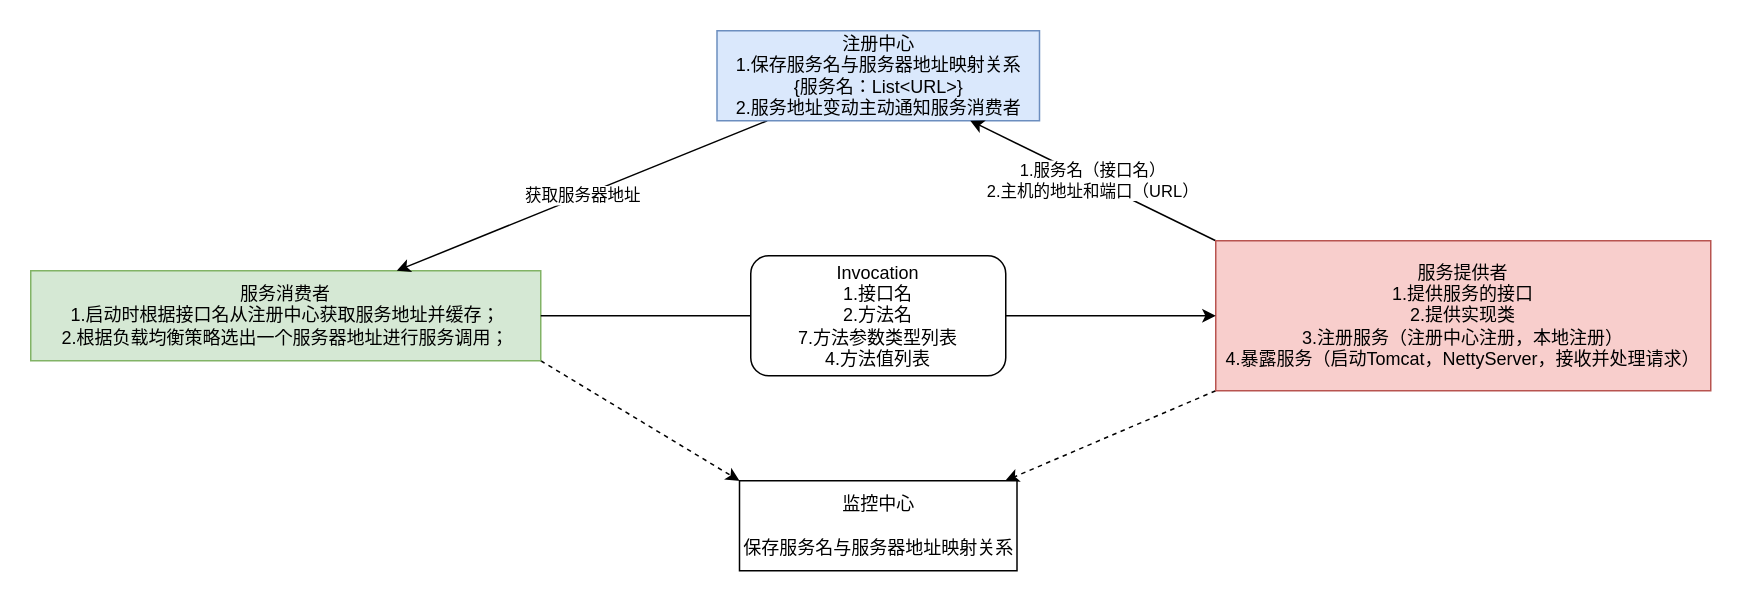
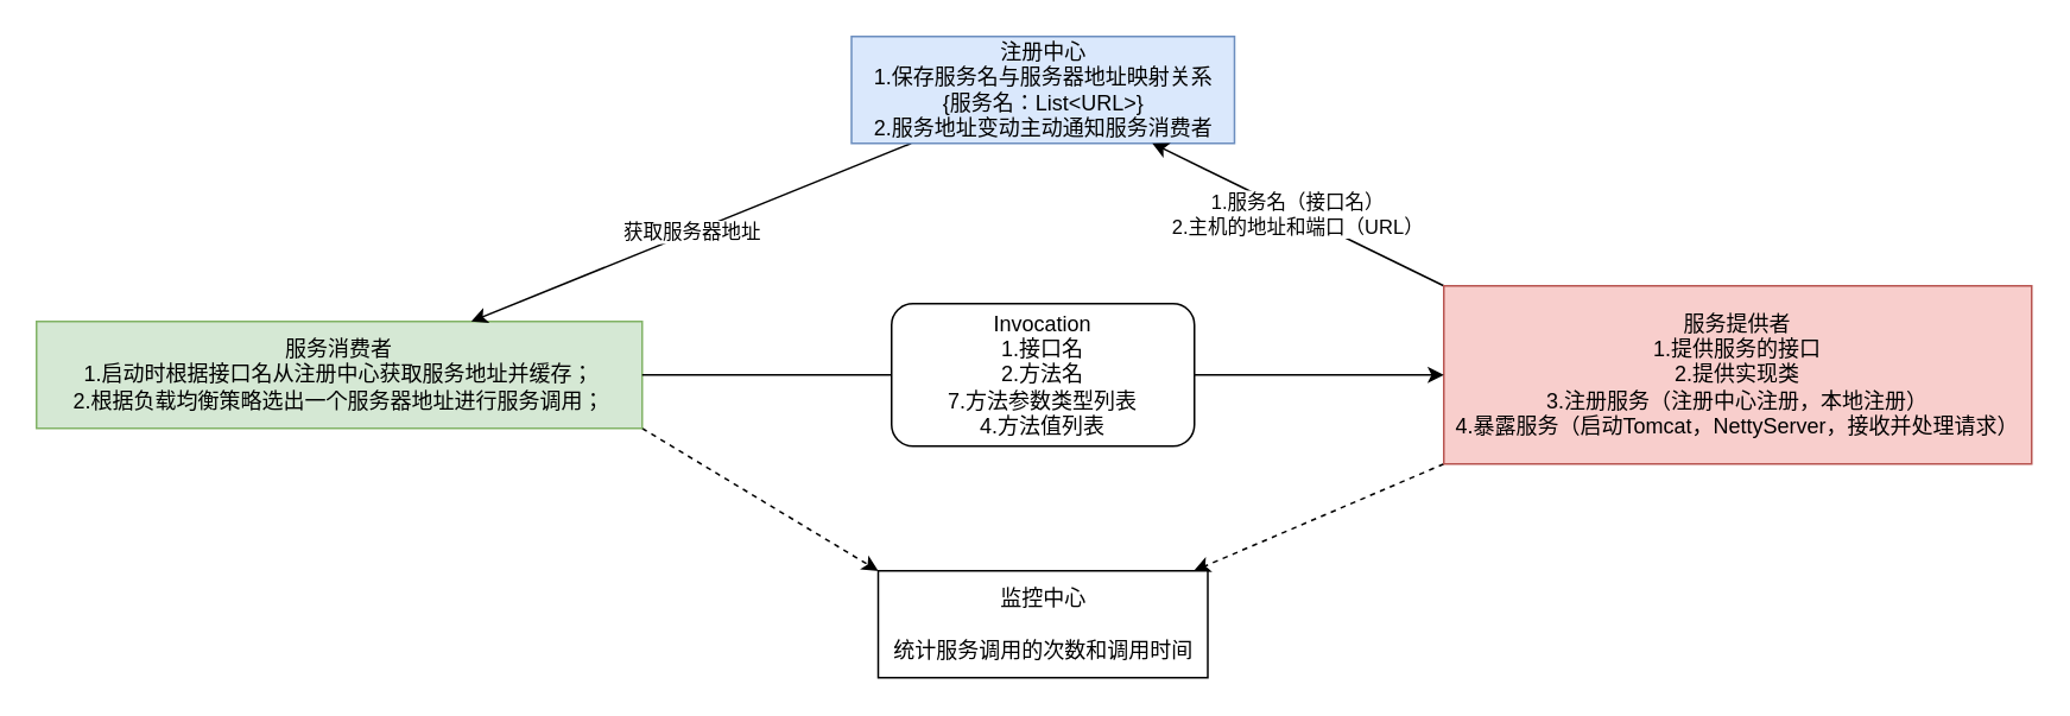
  <mxCell id="0" />
  <mxCell id="1" parent="0" />
  <mxCell id="2" style="edgeStyle=none;rounded=0;orthogonalLoop=1;jettySize=auto;html=1;exitX=1;exitY=1;exitDx=0;exitDy=0;entryX=0;entryY=0;entryDx=0;entryDy=0;dashed=1;" edge="1" parent="1" source="3" target="9"><mxGeometry relative="1" as="geometry" /></mxCell>
  <mxCell id="3" value="服务消费者&lt;br&gt;1.启动时根据接口名从注册中心获取服务地址并缓存；&lt;br&gt;2.根据负载均衡策略选出一个服务器地址进行服务调用；" style="rounded=0;whiteSpace=wrap;html=1;fillColor=#d5e8d4;strokeColor=#82b366;" vertex="1" parent="1"><mxGeometry x="20" y="180" width="340" height="60" as="geometry" /></mxCell>
  <mxCell id="4" value="获取服务器地址" style="edgeStyle=none;rounded=0;orthogonalLoop=1;jettySize=auto;html=1;" edge="1" parent="1" source="5" target="3"><mxGeometry relative="1" as="geometry" /></mxCell>
  <mxCell id="5" value="注册中心&lt;br&gt;1.保存服务名与服务器地址映射关系&lt;br&gt;{服务名：List&amp;lt;URL&amp;gt;}&lt;br&gt;2.服务地址变动主动通知服务消费者" style="rounded=0;whiteSpace=wrap;html=1;fillColor=#dae8fc;strokeColor=#6c8ebf;" vertex="1" parent="1"><mxGeometry x="477.5" y="20" width="215" height="60" as="geometry" /></mxCell>
  <mxCell id="6" style="edgeStyle=none;rounded=0;orthogonalLoop=1;jettySize=auto;html=1;exitX=0;exitY=1;exitDx=0;exitDy=0;entryX=0.958;entryY=0;entryDx=0;entryDy=0;entryPerimeter=0;dashed=1;" edge="1" parent="1" source="8" target="9"><mxGeometry relative="1" as="geometry"><mxPoint x="640" y="310" as="targetPoint" /></mxGeometry></mxCell>
  <mxCell id="7" value="1.服务名（接口名）&lt;br&gt;2.主机的地址和端口（URL）" style="edgeStyle=none;rounded=0;orthogonalLoop=1;jettySize=auto;html=1;exitX=0;exitY=0;exitDx=0;exitDy=0;" edge="1" parent="1" source="8" target="5"><mxGeometry relative="1" as="geometry" /></mxCell>
  <mxCell id="8" value="服务提供者&lt;br&gt;1.提供服务的接口&lt;br&gt;2.提供实现类&lt;br&gt;3.注册服务（注册中心注册，本地注册）&lt;br&gt;4.暴露服务（启动Tomcat，NettyServer，接收并处理请求）" style="rounded=0;whiteSpace=wrap;html=1;fillColor=#f8cecc;strokeColor=#b85450;" vertex="1" parent="1"><mxGeometry x="810" y="160" width="330" height="100" as="geometry" /></mxCell>
- <mxCell id="9" value="监控中心&lt;br&gt;&lt;br&gt;保存服务名与服务器地址映射关系" style="rounded=0;whiteSpace=wrap;html=1;" vertex="1" parent="1"><mxGeometry x="492.5" y="320" width="185" height="60" as="geometry" /></mxCell>
+ <mxCell id="9" value="监控中心&lt;br&gt;&lt;br&gt;统计服务调用的次数和调用时间" style="rounded=0;whiteSpace=wrap;html=1;" vertex="1" parent="1"><mxGeometry x="492.5" y="320" width="185" height="60" as="geometry" /></mxCell>
  <mxCell id="10" style="edgeStyle=none;rounded=0;orthogonalLoop=1;jettySize=auto;html=1;" edge="1" parent="1" source="11" target="8"><mxGeometry relative="1" as="geometry" /></mxCell>
  <mxCell id="11" value="Invocation&lt;br&gt;1.接口名&lt;br&gt;2.方法名&lt;br&gt;7.方法参数类型列表&lt;br&gt;4.方法值列表" style="rounded=1;whiteSpace=wrap;html=1;" vertex="1" parent="1"><mxGeometry x="500" y="170" width="170" height="80" as="geometry" /></mxCell>
  <mxCell id="12" value="" style="endArrow=none;html=1;rounded=0;exitX=1;exitY=0.5;exitDx=0;exitDy=0;entryX=0;entryY=0.5;entryDx=0;entryDy=0;" edge="1" parent="1" source="3" target="11"><mxGeometry width="50" height="50" relative="1" as="geometry"><mxPoint x="410" y="220" as="sourcePoint" /><mxPoint x="460" y="170" as="targetPoint" /></mxGeometry></mxCell>
